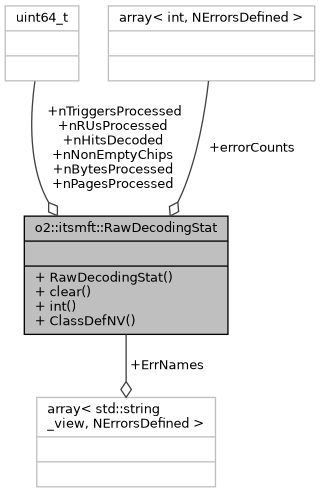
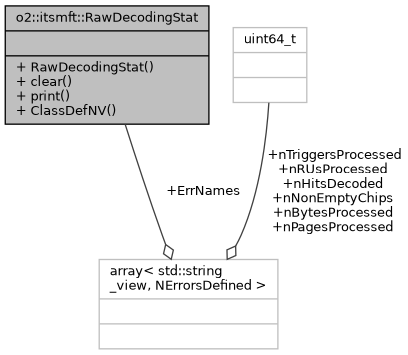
  digraph {
    node [color=grey75 fontname=Helvetica fontsize=10 shape=record]
    edge [arrowhead=odiamond color=grey25 fontname=Helvetica fontsize=10 labelfontname=Helvetica labelfontsize=10 style=solid]
-   n1 [color=black fillcolor=grey75 fontcolor=black height=0.2 label="{o2::itsmft::RawDecodingStat\n||+ RawDecodingStat()\l+ clear()\l+ int()\l+ ClassDefNV()\l}" style=filled width=0.4]
+   n1 [color=black fillcolor=grey75 fontcolor=black height=0.2 label="{o2::itsmft::RawDecodingStat\n||+ RawDecodingStat()\l+ clear()\l+ print()\l+ ClassDefNV()\l}" style=filled width=0.4]
    n2 [height=0.2 label="{array\< std::string\l_view, NErrorsDefined \>\n||}" width=0.4]
    n3 [height=0.2 label="{uint64_t\n||}" width=0.4]
-   n4 [height=0.2 label="{array\< int, NErrorsDefined \>\n||}" width=0.4]
    n1 -> n2 [label=" +ErrNames"]
-   n3 -> n1 [label=" +nTriggersProcessed\n+nRUsProcessed\n+nHitsDecoded\n+nNonEmptyChips\n+nBytesProcessed\n+nPagesProcessed"]
-   n4 -> n1 [label=" +errorCounts"]
+   n3 -> n2 [label=" +nTriggersProcessed\n+nRUsProcessed\n+nHitsDecoded\n+nNonEmptyChips\n+nBytesProcessed\n+nPagesProcessed"]
  }
